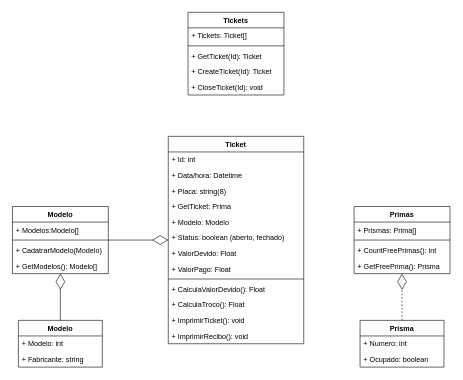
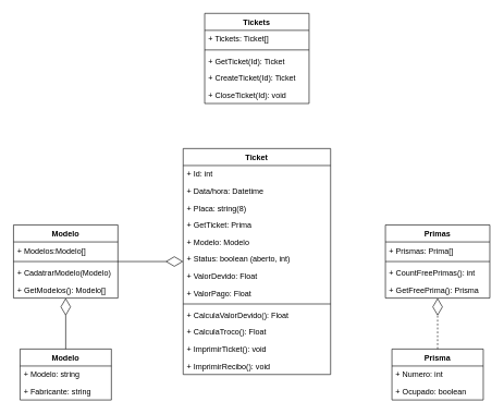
  <mxCell id="0" />
  <mxCell id="1" parent="0" />
  <mxCell id="2" value="" style="endArrow=diamondThin;endFill=0;endSize=24;html=1;exitX=0.5;exitY=0;exitDx=0;exitDy=0;" edge="1" parent="1" source="11" target="17"><mxGeometry width="160" relative="1" as="geometry"><mxPoint x="190" y="341" as="sourcePoint" /><mxPoint x="560" y="476" as="targetPoint" /></mxGeometry></mxCell>
  <mxCell id="3" value="" style="endArrow=diamondThin;endFill=0;endSize=24;html=1;" edge="1" parent="1" source="17" target="27"><mxGeometry width="160" relative="1" as="geometry"><mxPoint x="120" y="330.5" as="sourcePoint" /><mxPoint x="280" y="330.5" as="targetPoint" /></mxGeometry></mxCell>
  <mxCell id="4" value="" style="endArrow=diamondThin;endFill=0;endSize=24;html=1;exitX=0.5;exitY=0;exitDx=0;exitDy=0;dashed=1;" edge="1" parent="1" source="14" target="22"><mxGeometry width="160" relative="1" as="geometry"><mxPoint x="200" y="351" as="sourcePoint" /><mxPoint x="680" y="453" as="targetPoint" /></mxGeometry></mxCell>
  <mxCell id="5" value="Tickets" style="swimlane;fontStyle=1;align=center;verticalAlign=top;childLayout=stackLayout;horizontal=1;startSize=26;horizontalStack=0;resizeParent=1;resizeParentMax=0;resizeLast=0;collapsible=1;marginBottom=0;" vertex="1" parent="1"><mxGeometry x="313" y="20" width="160" height="138" as="geometry" /></mxCell>
  <mxCell id="6" value="+ Tickets: Ticket[]" style="text;strokeColor=none;fillColor=none;align=left;verticalAlign=top;spacingLeft=4;spacingRight=4;overflow=hidden;rotatable=0;points=[[0,0.5],[1,0.5]];portConstraint=eastwest;" vertex="1" parent="5"><mxGeometry y="26" width="160" height="26" as="geometry" /></mxCell>
  <mxCell id="7" value="" style="line;strokeWidth=1;fillColor=none;align=left;verticalAlign=middle;spacingTop=-1;spacingLeft=3;spacingRight=3;rotatable=0;labelPosition=right;points=[];portConstraint=eastwest;" vertex="1" parent="5"><mxGeometry y="52" width="160" height="8" as="geometry" /></mxCell>
  <mxCell id="8" value="+ GetTicket(Id): Ticket" style="text;strokeColor=none;fillColor=none;align=left;verticalAlign=top;spacingLeft=4;spacingRight=4;overflow=hidden;rotatable=0;points=[[0,0.5],[1,0.5]];portConstraint=eastwest;" vertex="1" parent="5"><mxGeometry y="60" width="160" height="26" as="geometry" /></mxCell>
  <mxCell id="9" value="+ CreateTicket(Id): Ticket" style="text;strokeColor=none;fillColor=none;align=left;verticalAlign=top;spacingLeft=4;spacingRight=4;overflow=hidden;rotatable=0;points=[[0,0.5],[1,0.5]];portConstraint=eastwest;" vertex="1" parent="5"><mxGeometry y="86" width="160" height="26" as="geometry" /></mxCell>
  <mxCell id="10" value="+ CloseTicket(Id): void" style="text;strokeColor=none;fillColor=none;align=left;verticalAlign=top;spacingLeft=4;spacingRight=4;overflow=hidden;rotatable=0;points=[[0,0.5],[1,0.5]];portConstraint=eastwest;" vertex="1" parent="5"><mxGeometry y="112" width="160" height="26" as="geometry" /></mxCell>
  <mxCell id="11" value="Modelo" style="swimlane;fontStyle=1;childLayout=stackLayout;horizontal=1;startSize=26;fillColor=none;horizontalStack=0;resizeParent=1;resizeParentMax=0;resizeLast=0;collapsible=1;marginBottom=0;" vertex="1" parent="1"><mxGeometry x="30" y="534" width="140" height="78" as="geometry" /></mxCell>
- <mxCell id="12" value="+ Modelo: int" style="text;strokeColor=none;fillColor=none;align=left;verticalAlign=top;spacingLeft=4;spacingRight=4;overflow=hidden;rotatable=0;points=[[0,0.5],[1,0.5]];portConstraint=eastwest;" vertex="1" parent="11"><mxGeometry y="26" width="140" height="26" as="geometry" /></mxCell>
+ <mxCell id="12" value="+ Modelo: string" style="text;strokeColor=none;fillColor=none;align=left;verticalAlign=top;spacingLeft=4;spacingRight=4;overflow=hidden;rotatable=0;points=[[0,0.5],[1,0.5]];portConstraint=eastwest;" vertex="1" parent="11"><mxGeometry y="26" width="140" height="26" as="geometry" /></mxCell>
  <mxCell id="13" value="+ Fabricante: string" style="text;strokeColor=none;fillColor=none;align=left;verticalAlign=top;spacingLeft=4;spacingRight=4;overflow=hidden;rotatable=0;points=[[0,0.5],[1,0.5]];portConstraint=eastwest;" vertex="1" parent="11"><mxGeometry y="52" width="140" height="26" as="geometry" /></mxCell>
  <mxCell id="14" value="Prisma" style="swimlane;fontStyle=1;childLayout=stackLayout;horizontal=1;startSize=26;fillColor=none;horizontalStack=0;resizeParent=1;resizeParentMax=0;resizeLast=0;collapsible=1;marginBottom=0;" vertex="1" parent="1"><mxGeometry x="600" y="534" width="140" height="78" as="geometry" /></mxCell>
  <mxCell id="15" value="+ Numero: int" style="text;strokeColor=none;fillColor=none;align=left;verticalAlign=top;spacingLeft=4;spacingRight=4;overflow=hidden;rotatable=0;points=[[0,0.5],[1,0.5]];portConstraint=eastwest;" vertex="1" parent="14"><mxGeometry y="26" width="140" height="26" as="geometry" /></mxCell>
  <mxCell id="16" value="+ Ocupado: boolean" style="text;strokeColor=none;fillColor=none;align=left;verticalAlign=top;spacingLeft=4;spacingRight=4;overflow=hidden;rotatable=0;points=[[0,0.5],[1,0.5]];portConstraint=eastwest;" vertex="1" parent="14"><mxGeometry y="52" width="140" height="26" as="geometry" /></mxCell>
  <mxCell id="17" value="Modelo" style="swimlane;fontStyle=1;align=center;verticalAlign=top;childLayout=stackLayout;horizontal=1;startSize=26;horizontalStack=0;resizeParent=1;resizeParentMax=0;resizeLast=0;collapsible=1;marginBottom=0;" vertex="1" parent="1"><mxGeometry x="20" y="344" width="160" height="112" as="geometry" /></mxCell>
  <mxCell id="18" value="+ Modelos:Modelo[]" style="text;strokeColor=none;fillColor=none;align=left;verticalAlign=top;spacingLeft=4;spacingRight=4;overflow=hidden;rotatable=0;points=[[0,0.5],[1,0.5]];portConstraint=eastwest;" vertex="1" parent="17"><mxGeometry y="26" width="160" height="26" as="geometry" /></mxCell>
  <mxCell id="19" value="" style="line;strokeWidth=1;fillColor=none;align=left;verticalAlign=middle;spacingTop=-1;spacingLeft=3;spacingRight=3;rotatable=0;labelPosition=right;points=[];portConstraint=eastwest;" vertex="1" parent="17"><mxGeometry y="52" width="160" height="8" as="geometry" /></mxCell>
  <mxCell id="20" value="+ CadatrarModelo(Modelo)" style="text;strokeColor=none;fillColor=none;align=left;verticalAlign=top;spacingLeft=4;spacingRight=4;overflow=hidden;rotatable=0;points=[[0,0.5],[1,0.5]];portConstraint=eastwest;" vertex="1" parent="17"><mxGeometry y="60" width="160" height="26" as="geometry" /></mxCell>
  <mxCell id="21" value="+ GetModelos(): Modelo[]" style="text;strokeColor=none;fillColor=none;align=left;verticalAlign=top;spacingLeft=4;spacingRight=4;overflow=hidden;rotatable=0;points=[[0,0.5],[1,0.5]];portConstraint=eastwest;" vertex="1" parent="17"><mxGeometry y="86" width="160" height="26" as="geometry" /></mxCell>
  <mxCell id="22" value="Primas" style="swimlane;fontStyle=1;align=center;verticalAlign=top;childLayout=stackLayout;horizontal=1;startSize=26;horizontalStack=0;resizeParent=1;resizeParentMax=0;resizeLast=0;collapsible=1;marginBottom=0;" vertex="1" parent="1"><mxGeometry x="590" y="344" width="160" height="112" as="geometry" /></mxCell>
  <mxCell id="23" value="+ Prismas: Prima[]" style="text;strokeColor=none;fillColor=none;align=left;verticalAlign=top;spacingLeft=4;spacingRight=4;overflow=hidden;rotatable=0;points=[[0,0.5],[1,0.5]];portConstraint=eastwest;" vertex="1" parent="22"><mxGeometry y="26" width="160" height="26" as="geometry" /></mxCell>
  <mxCell id="24" value="" style="line;strokeWidth=1;fillColor=none;align=left;verticalAlign=middle;spacingTop=-1;spacingLeft=3;spacingRight=3;rotatable=0;labelPosition=right;points=[];portConstraint=eastwest;" vertex="1" parent="22"><mxGeometry y="52" width="160" height="8" as="geometry" /></mxCell>
  <mxCell id="25" value="+ CountFreePrimas(): int" style="text;strokeColor=none;fillColor=none;align=left;verticalAlign=top;spacingLeft=4;spacingRight=4;overflow=hidden;rotatable=0;points=[[0,0.5],[1,0.5]];portConstraint=eastwest;" vertex="1" parent="22"><mxGeometry y="60" width="160" height="26" as="geometry" /></mxCell>
  <mxCell id="26" value="+ GetFreePrima(): Prisma" style="text;strokeColor=none;fillColor=none;align=left;verticalAlign=top;spacingLeft=4;spacingRight=4;overflow=hidden;rotatable=0;points=[[0,0.5],[1,0.5]];portConstraint=eastwest;" vertex="1" parent="22"><mxGeometry y="86" width="160" height="26" as="geometry" /></mxCell>
  <mxCell id="27" value="Ticket" style="swimlane;fontStyle=1;align=center;verticalAlign=top;childLayout=stackLayout;horizontal=1;startSize=26;horizontalStack=0;resizeParent=1;resizeParentMax=0;resizeLast=0;collapsible=1;marginBottom=0;" vertex="1" parent="1"><mxGeometry x="280" y="227" width="226" height="346" as="geometry" /></mxCell>
  <mxCell id="28" value="+ Id: int" style="text;strokeColor=none;fillColor=none;align=left;verticalAlign=top;spacingLeft=4;spacingRight=4;overflow=hidden;rotatable=0;points=[[0,0.5],[1,0.5]];portConstraint=eastwest;" vertex="1" parent="27"><mxGeometry y="26" width="226" height="26" as="geometry" /></mxCell>
  <mxCell id="29" value="+ Data/hora: Datetime" style="text;strokeColor=none;fillColor=none;align=left;verticalAlign=top;spacingLeft=4;spacingRight=4;overflow=hidden;rotatable=0;points=[[0,0.5],[1,0.5]];portConstraint=eastwest;" vertex="1" parent="27"><mxGeometry y="52" width="226" height="26" as="geometry" /></mxCell>
  <mxCell id="30" value="+ Placa: string(8)" style="text;strokeColor=none;fillColor=none;align=left;verticalAlign=top;spacingLeft=4;spacingRight=4;overflow=hidden;rotatable=0;points=[[0,0.5],[1,0.5]];portConstraint=eastwest;" vertex="1" parent="27"><mxGeometry y="78" width="226" height="26" as="geometry" /></mxCell>
  <mxCell id="31" value="+ GetTicket: Prima" style="text;strokeColor=none;fillColor=none;align=left;verticalAlign=top;spacingLeft=4;spacingRight=4;overflow=hidden;rotatable=0;points=[[0,0.5],[1,0.5]];portConstraint=eastwest;" vertex="1" parent="27"><mxGeometry y="104" width="226" height="26" as="geometry" /></mxCell>
  <mxCell id="32" value="+ Modelo: Modelo" style="text;strokeColor=none;fillColor=none;align=left;verticalAlign=top;spacingLeft=4;spacingRight=4;overflow=hidden;rotatable=0;points=[[0,0.5],[1,0.5]];portConstraint=eastwest;" vertex="1" parent="27"><mxGeometry y="130" width="226" height="26" as="geometry" /></mxCell>
- <mxCell id="33" value="+ Status: boolean (aberto, fechado)" style="text;strokeColor=none;fillColor=none;align=left;verticalAlign=top;spacingLeft=4;spacingRight=4;overflow=hidden;rotatable=0;points=[[0,0.5],[1,0.5]];portConstraint=eastwest;" vertex="1" parent="27"><mxGeometry y="156" width="226" height="26" as="geometry" /></mxCell>
+ <mxCell id="33" value="+ Status: boolean (aberto, int)" style="text;strokeColor=none;fillColor=none;align=left;verticalAlign=top;spacingLeft=4;spacingRight=4;overflow=hidden;rotatable=0;points=[[0,0.5],[1,0.5]];portConstraint=eastwest;" vertex="1" parent="27"><mxGeometry y="156" width="226" height="26" as="geometry" /></mxCell>
  <mxCell id="34" value="+ ValorDevido: Float" style="text;strokeColor=none;fillColor=none;align=left;verticalAlign=top;spacingLeft=4;spacingRight=4;overflow=hidden;rotatable=0;points=[[0,0.5],[1,0.5]];portConstraint=eastwest;" vertex="1" parent="27"><mxGeometry y="182" width="226" height="26" as="geometry" /></mxCell>
  <mxCell id="35" value="+ ValorPago: Float" style="text;strokeColor=none;fillColor=none;align=left;verticalAlign=top;spacingLeft=4;spacingRight=4;overflow=hidden;rotatable=0;points=[[0,0.5],[1,0.5]];portConstraint=eastwest;" vertex="1" parent="27"><mxGeometry y="208" width="226" height="26" as="geometry" /></mxCell>
  <mxCell id="36" value="" style="line;strokeWidth=1;fillColor=none;align=left;verticalAlign=middle;spacingTop=-1;spacingLeft=3;spacingRight=3;rotatable=0;labelPosition=right;points=[];portConstraint=eastwest;" vertex="1" parent="27"><mxGeometry y="234" width="226" height="8" as="geometry" /></mxCell>
  <mxCell id="37" value="+ CalculaValorDevido(): Float" style="text;strokeColor=none;fillColor=none;align=left;verticalAlign=top;spacingLeft=4;spacingRight=4;overflow=hidden;rotatable=0;points=[[0,0.5],[1,0.5]];portConstraint=eastwest;" vertex="1" parent="27"><mxGeometry y="242" width="226" height="26" as="geometry" /></mxCell>
  <mxCell id="38" value="+ CalculaTroco(): Float" style="text;strokeColor=none;fillColor=none;align=left;verticalAlign=top;spacingLeft=4;spacingRight=4;overflow=hidden;rotatable=0;points=[[0,0.5],[1,0.5]];portConstraint=eastwest;" vertex="1" parent="27"><mxGeometry y="268" width="226" height="26" as="geometry" /></mxCell>
  <mxCell id="39" value="+ ImprimirTicket(): void" style="text;strokeColor=none;fillColor=none;align=left;verticalAlign=top;spacingLeft=4;spacingRight=4;overflow=hidden;rotatable=0;points=[[0,0.5],[1,0.5]];portConstraint=eastwest;" vertex="1" parent="27"><mxGeometry y="294" width="226" height="26" as="geometry" /></mxCell>
  <mxCell id="40" value="+ ImprimirRecibo(): void" style="text;strokeColor=none;fillColor=none;align=left;verticalAlign=top;spacingLeft=4;spacingRight=4;overflow=hidden;rotatable=0;points=[[0,0.5],[1,0.5]];portConstraint=eastwest;" vertex="1" parent="27"><mxGeometry y="320" width="226" height="26" as="geometry" /></mxCell>
